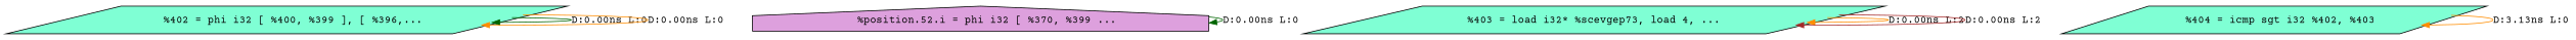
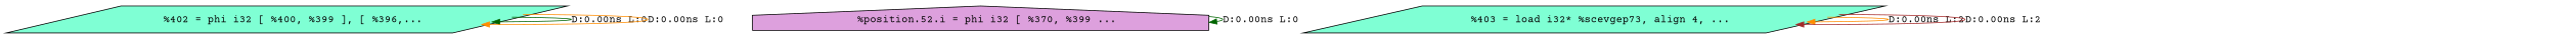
  digraph {
    fontname="Courier Prime"
    node [fillcolor=aquamarine fontname="Courier Prime" shape=parallelogram style=filled]
    edge [color=darkorange fontname="Courier Prime"]
    n1 [label="  %402 = phi i32 [ %400, %399 ], [ %396,..."]
    n2 [fillcolor=plum label="  %position.52.i = phi i32 [ %370, %399 ..." shape=house]
-   n3 [label="%403 = load i32* %scevgep73, load 4, ..."]
-   n4 [label="  %404 = icmp sgt i32 %402, %403"]
+   n3 [label="  %403 = load i32* %scevgep73, align 4, ..."]
    n1 -> n1 [color=darkgreen label="D:0.00ns L:0"]
    n1 -> n1 [label="D:0.00ns L:0"]
    n2 -> n2 [color=darkgreen label="D:0.00ns L:0"]
    n3 -> n3 [label="D:0.00ns L:2"]
    n3 -> n3 [color=brown label="D:0.00ns L:2"]
-   n4 -> n4 [label="D:3.13ns L:0"]
  }
